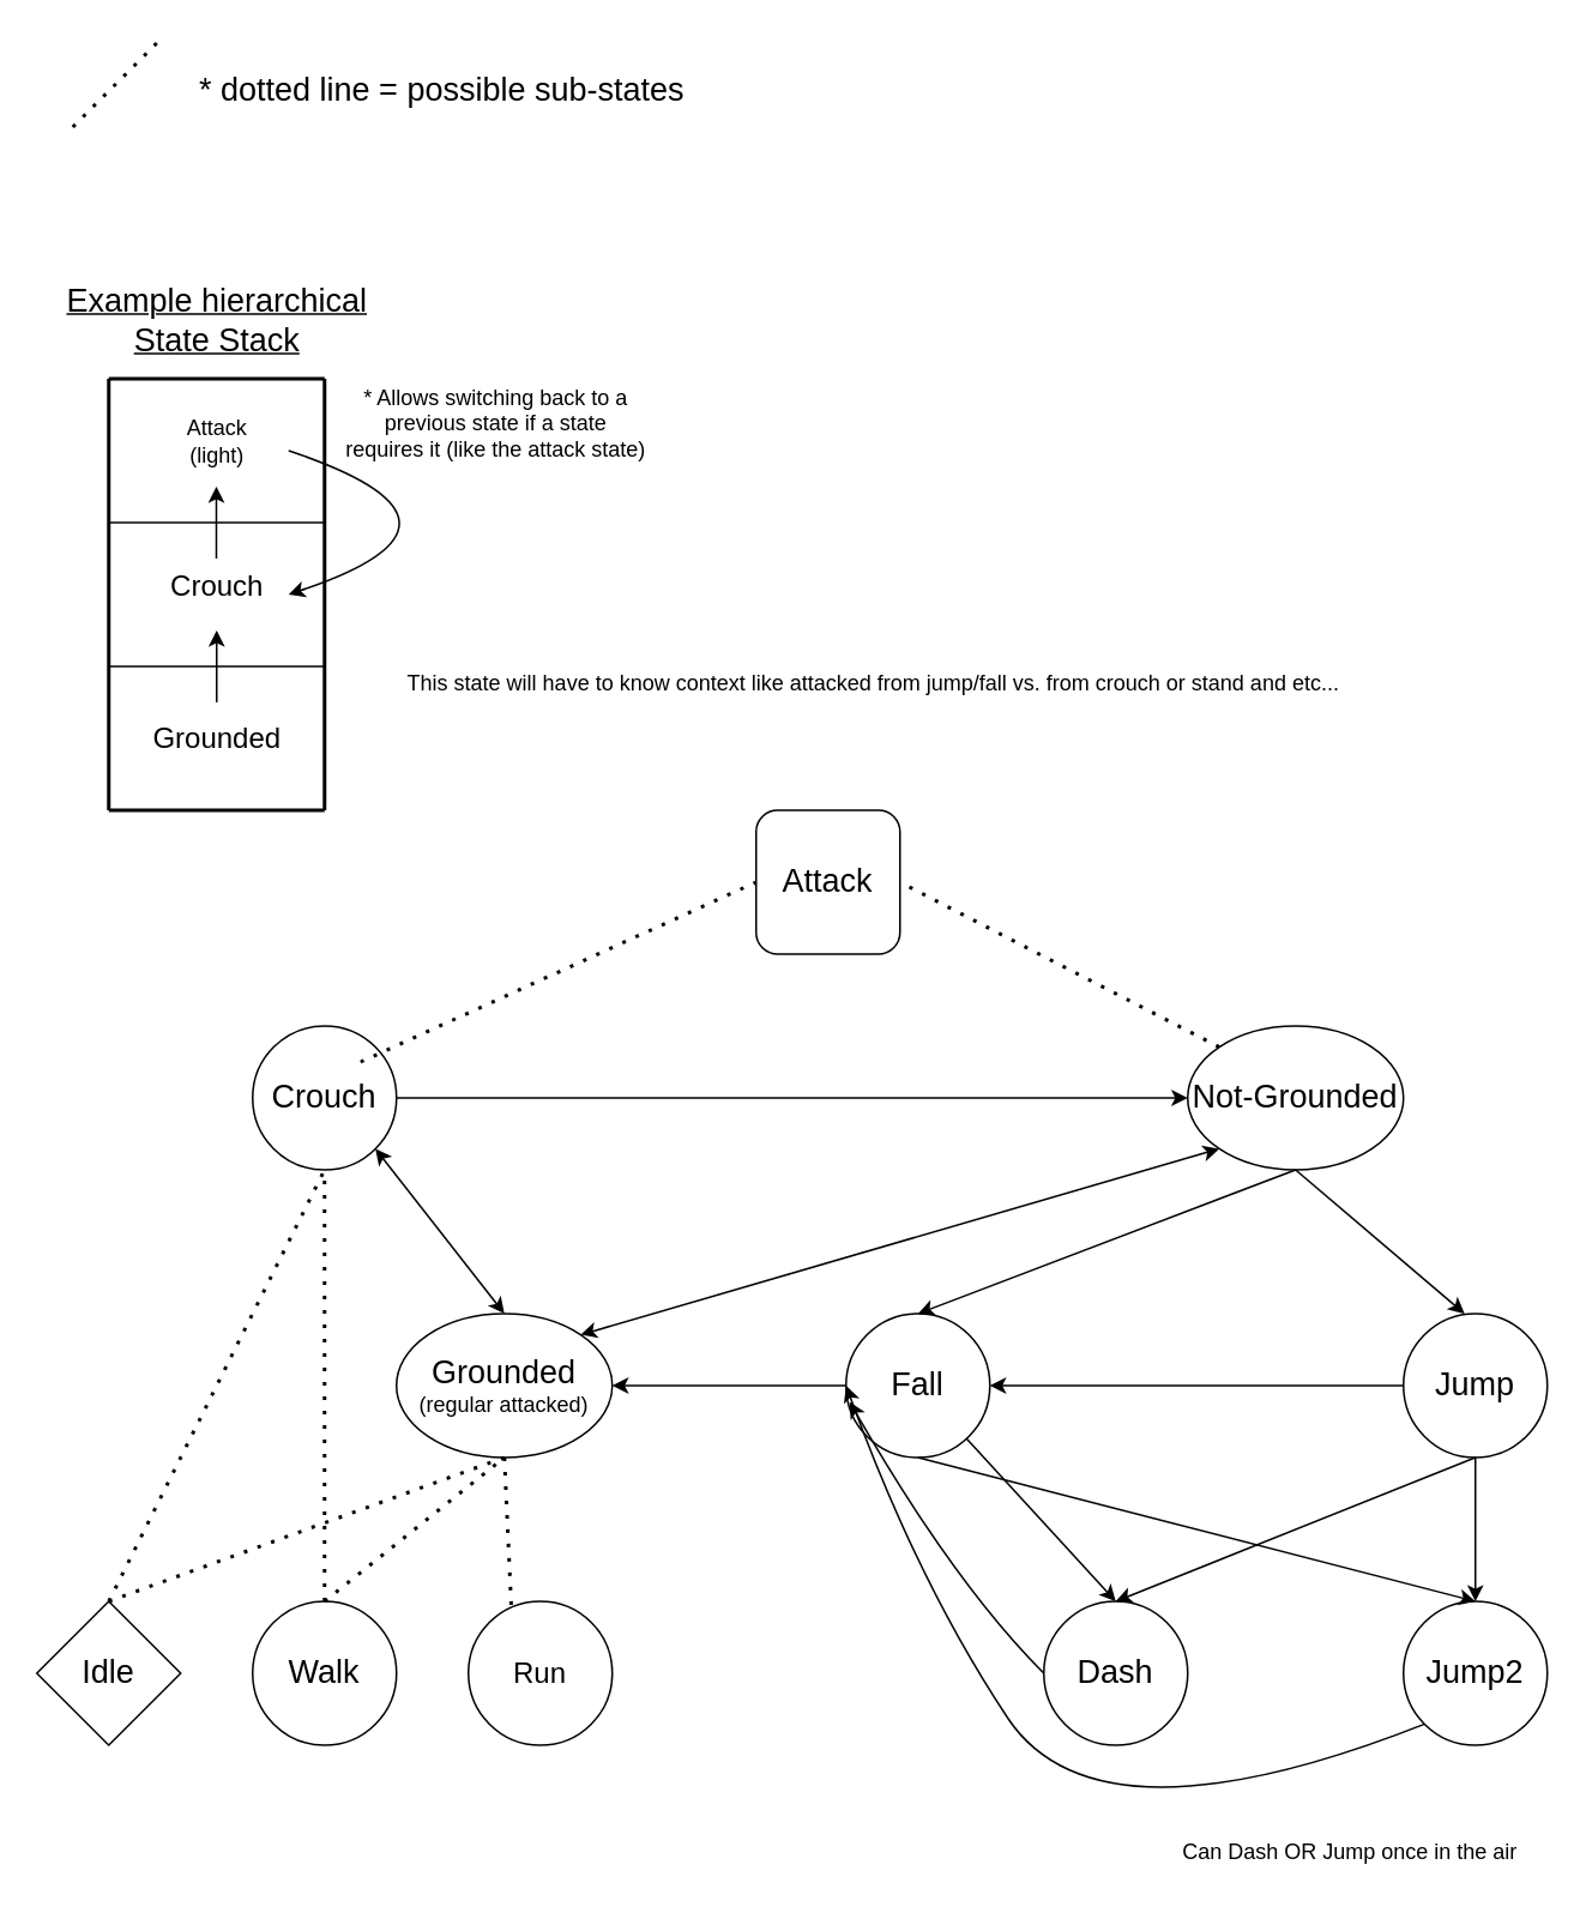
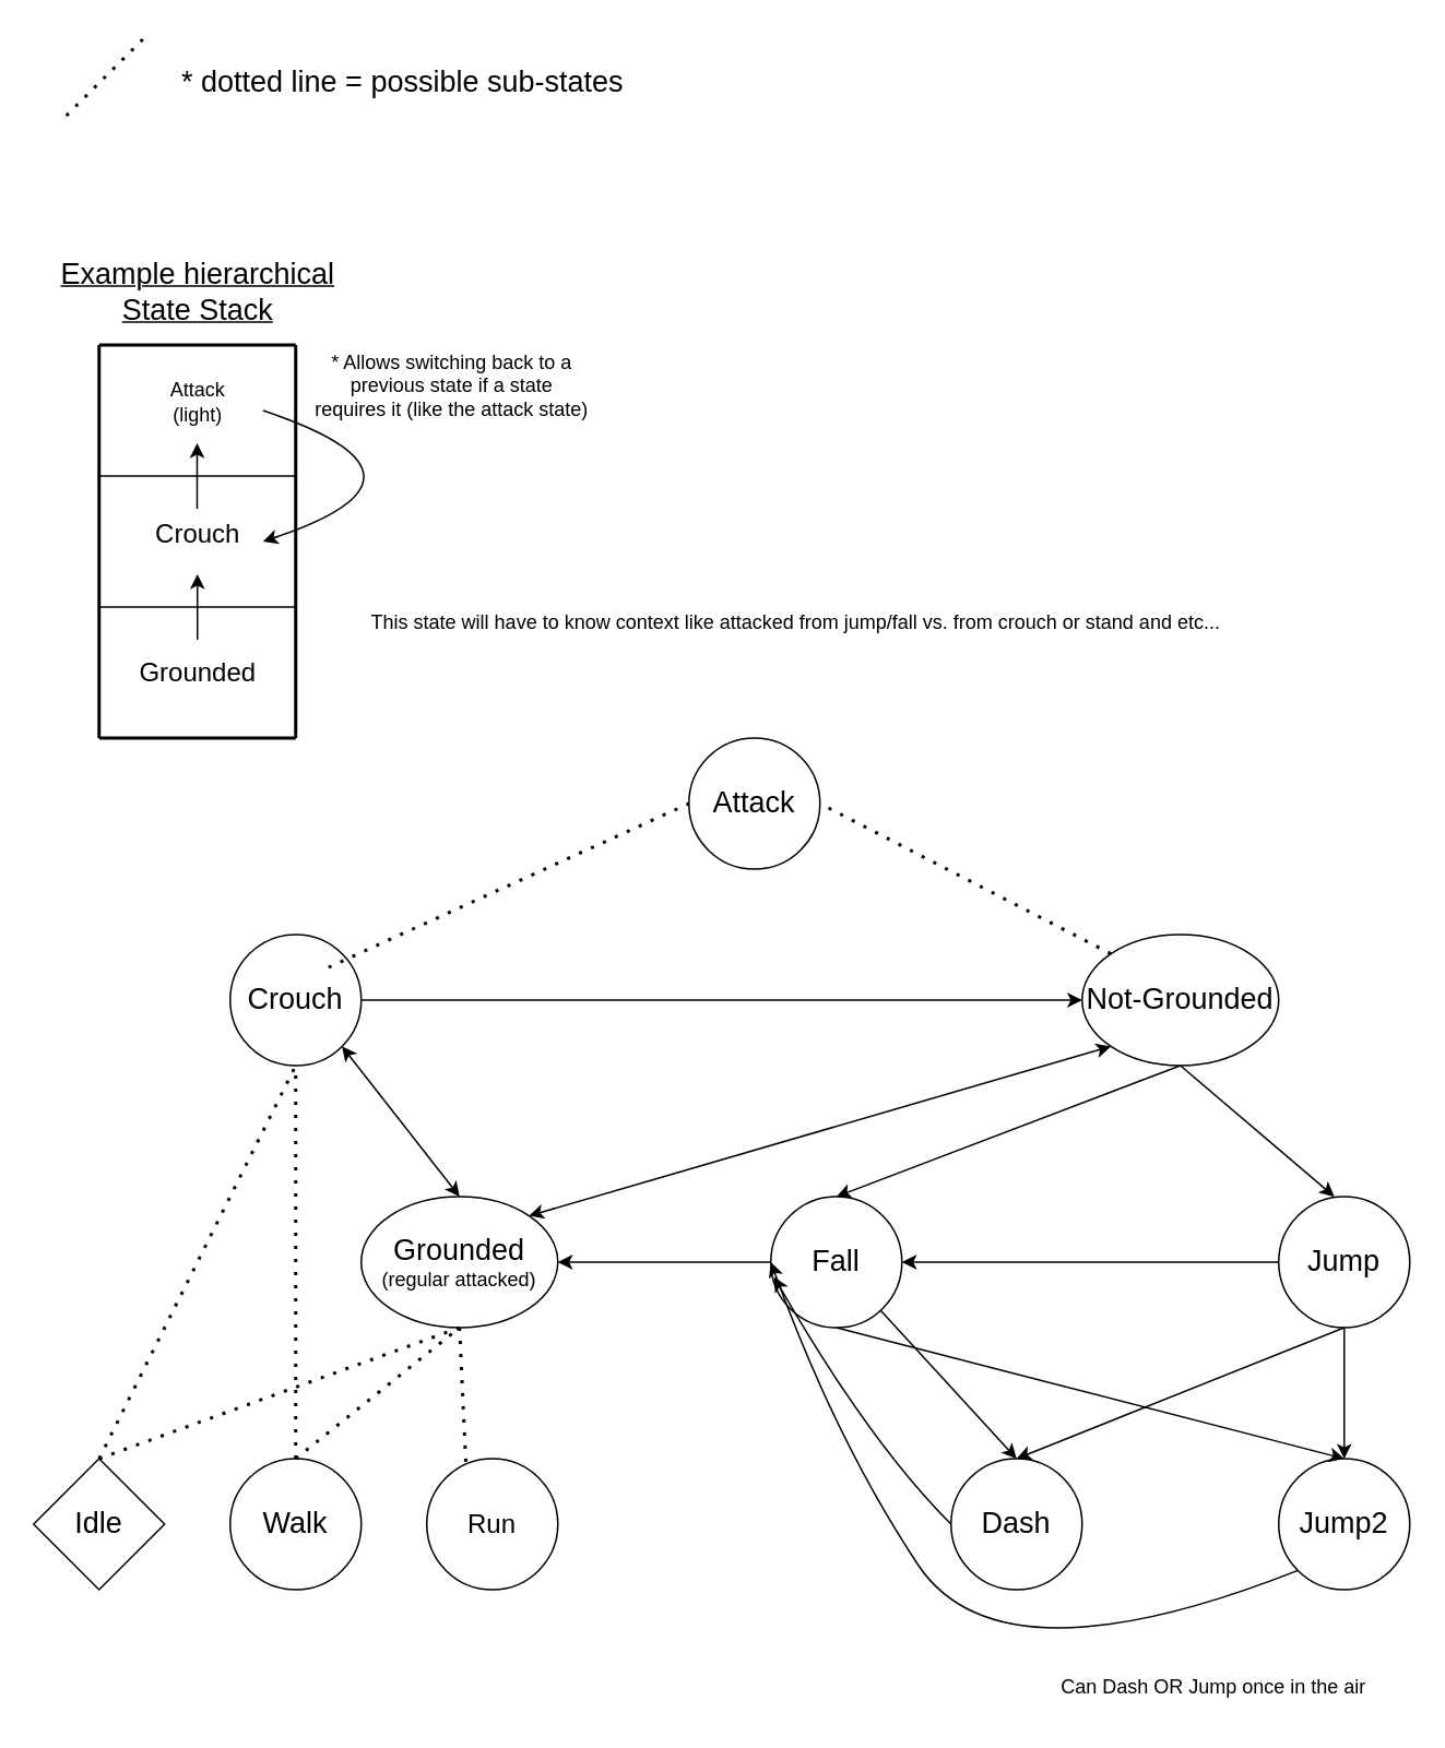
  <mxCell id="0" />
  <mxCell id="1" parent="0" />
  <mxCell id="2" value="" style="endArrow=none;dashed=1;html=1;dashPattern=1 3;strokeWidth=2;rounded=0;" parent="1" edge="1"><mxGeometry width="50" height="50" relative="1" as="geometry"><mxPoint x="40" y="70" as="sourcePoint" /><mxPoint x="90" y="20" as="targetPoint" /></mxGeometry></mxCell>
  <mxCell id="3" value="&lt;font style=&quot;font-size: 18px;&quot;&gt;* dotted line = possible sub-states&lt;/font&gt;" style="text;html=1;align=center;verticalAlign=middle;resizable=0;points=[];autosize=1;strokeColor=none;fillColor=none;" parent="1" vertex="1"><mxGeometry x="100" y="30" width="290" height="40" as="geometry" /></mxCell>
  <mxCell id="4" value="" style="endArrow=none;html=1;rounded=0;strokeWidth=2;" parent="1" edge="1"><mxGeometry width="50" height="50" relative="1" as="geometry"><mxPoint x="60" y="450" as="sourcePoint" /><mxPoint x="60" y="210" as="targetPoint" /></mxGeometry></mxCell>
  <mxCell id="5" value="" style="endArrow=none;html=1;rounded=0;fontStyle=0;strokeWidth=2;" parent="1" edge="1"><mxGeometry width="50" height="50" relative="1" as="geometry"><mxPoint x="60" y="450" as="sourcePoint" /><mxPoint x="180" y="450" as="targetPoint" /></mxGeometry></mxCell>
  <mxCell id="6" value="" style="endArrow=none;html=1;rounded=0;strokeWidth=2;" parent="1" edge="1"><mxGeometry width="50" height="50" relative="1" as="geometry"><mxPoint x="180" y="450" as="sourcePoint" /><mxPoint x="180" y="210" as="targetPoint" /></mxGeometry></mxCell>
  <mxCell id="7" value="" style="endArrow=none;html=1;rounded=0;" parent="1" edge="1"><mxGeometry width="50" height="50" relative="1" as="geometry"><mxPoint x="60" y="370" as="sourcePoint" /><mxPoint x="180" y="370" as="targetPoint" /></mxGeometry></mxCell>
  <mxCell id="8" value="" style="endArrow=none;html=1;rounded=0;" parent="1" edge="1"><mxGeometry width="50" height="50" relative="1" as="geometry"><mxPoint x="60" y="290" as="sourcePoint" /><mxPoint x="180" y="290" as="targetPoint" /></mxGeometry></mxCell>
  <mxCell id="9" value="&lt;u&gt;&lt;font style=&quot;font-size: 18px;&quot;&gt;Example hierarchical&lt;br&gt;State Stack&lt;/font&gt;&lt;/u&gt;" style="text;html=1;align=center;verticalAlign=middle;resizable=0;points=[];autosize=1;strokeColor=none;fillColor=none;" parent="1" vertex="1"><mxGeometry x="25" y="147.5" width="190" height="60" as="geometry" /></mxCell>
  <mxCell id="10" value="" style="endArrow=none;html=1;rounded=0;strokeWidth=2;" parent="1" edge="1"><mxGeometry width="50" height="50" relative="1" as="geometry"><mxPoint x="180" y="210" as="sourcePoint" /><mxPoint x="60" y="210" as="targetPoint" /></mxGeometry></mxCell>
  <mxCell id="11" value="" style="endArrow=classic;html=1;rounded=0;" parent="1" edge="1"><mxGeometry width="50" height="50" relative="1" as="geometry"><mxPoint x="120" y="390" as="sourcePoint" /><mxPoint x="120" y="350" as="targetPoint" /></mxGeometry></mxCell>
  <mxCell id="12" value="" style="endArrow=classic;html=1;rounded=0;" parent="1" edge="1"><mxGeometry width="50" height="50" relative="1" as="geometry"><mxPoint x="119.83" y="310" as="sourcePoint" /><mxPoint x="119.83" y="270" as="targetPoint" /></mxGeometry></mxCell>
  <mxCell id="13" value="&lt;font style=&quot;font-size: 16px;&quot;&gt;Grounded&lt;/font&gt;" style="text;html=1;align=center;verticalAlign=middle;resizable=0;points=[];autosize=1;strokeColor=none;fillColor=none;" parent="1" vertex="1"><mxGeometry x="75" y="395" width="90" height="30" as="geometry" /></mxCell>
  <mxCell id="14" value="Attack&lt;br&gt;(light)" style="text;html=1;align=center;verticalAlign=middle;resizable=0;points=[];autosize=1;strokeColor=none;fillColor=none;" parent="1" vertex="1"><mxGeometry x="90" y="225" width="60" height="40" as="geometry" /></mxCell>
  <mxCell id="15" value="" style="curved=1;endArrow=classic;html=1;rounded=0;" parent="1" edge="1"><mxGeometry width="50" height="50" relative="1" as="geometry"><mxPoint x="160" y="250" as="sourcePoint" /><mxPoint x="160" y="330" as="targetPoint" /><Array as="points"><mxPoint x="280" y="290" /></Array></mxGeometry></mxCell>
  <mxCell id="16" value="&lt;font style=&quot;font-size: 12px;&quot;&gt;* Allows switching back to a &lt;br&gt;previous state if a state &lt;br&gt;requires it (like the attack state)&lt;br&gt;&lt;/font&gt;" style="text;html=1;align=center;verticalAlign=middle;resizable=0;points=[];autosize=1;strokeColor=none;fillColor=none;" parent="1" vertex="1"><mxGeometry x="180" y="205" width="190" height="60" as="geometry" /></mxCell>
  <mxCell id="17" value="&lt;font style=&quot;font-size: 18px;&quot;&gt;Not-Grounded&lt;/font&gt;" style="ellipse;whiteSpace=wrap;html=1;" vertex="1" parent="1"><mxGeometry x="660" y="570" width="120" height="80" as="geometry" /></mxCell>
  <mxCell id="18" value="" style="endArrow=classic;startArrow=classic;html=1;rounded=0;exitX=1;exitY=0;exitDx=0;exitDy=0;entryX=0;entryY=1;entryDx=0;entryDy=0;" edge="1" parent="1" source="20" target="17"><mxGeometry width="50" height="50" relative="1" as="geometry"><mxPoint x="240" y="672.5" as="sourcePoint" /><mxPoint x="480" y="662.5" as="targetPoint" /></mxGeometry></mxCell>
  <mxCell id="19" value="&lt;font style=&quot;font-size: 18px;&quot;&gt;Crouch&lt;/font&gt;" style="ellipse;whiteSpace=wrap;html=1;" vertex="1" parent="1"><mxGeometry x="140" y="570" width="80" height="80" as="geometry" /></mxCell>
  <mxCell id="20" value="&lt;font style=&quot;font-size: 18px;&quot;&gt;Grounded&lt;/font&gt;&lt;br&gt;(regular attacked)" style="ellipse;whiteSpace=wrap;html=1;" vertex="1" parent="1"><mxGeometry x="220" y="730" width="120" height="80" as="geometry" /></mxCell>
  <mxCell id="21" value="" style="endArrow=classic;startArrow=classic;html=1;rounded=0;exitX=1;exitY=1;exitDx=0;exitDy=0;entryX=0.5;entryY=0;entryDx=0;entryDy=0;" edge="1" parent="1" source="19" target="20"><mxGeometry width="50" height="50" relative="1" as="geometry"><mxPoint x="230" y="682.5" as="sourcePoint" /><mxPoint x="750" y="682.5" as="targetPoint" /></mxGeometry></mxCell>
  <mxCell id="22" value="&lt;font style=&quot;font-size: 18px;&quot;&gt;Jump&lt;/font&gt;" style="ellipse;whiteSpace=wrap;html=1;" vertex="1" parent="1"><mxGeometry x="780" y="730" width="80" height="80" as="geometry" /></mxCell>
  <mxCell id="23" value="&lt;font style=&quot;font-size: 18px;&quot;&gt;Fall&lt;/font&gt;" style="ellipse;whiteSpace=wrap;html=1;" vertex="1" parent="1"><mxGeometry x="470" y="730" width="80" height="80" as="geometry" /></mxCell>
  <mxCell id="24" value="&lt;font style=&quot;font-size: 18px;&quot;&gt;Dash&lt;/font&gt;" style="ellipse;whiteSpace=wrap;html=1;" vertex="1" parent="1"><mxGeometry x="580" y="890" width="80" height="80" as="geometry" /></mxCell>
  <mxCell id="25" value="&lt;font style=&quot;font-size: 18px;&quot;&gt;Walk&lt;/font&gt;" style="ellipse;whiteSpace=wrap;html=1;" vertex="1" parent="1"><mxGeometry x="140" y="890" width="80" height="80" as="geometry" /></mxCell>
  <mxCell id="26" value="&lt;font style=&quot;font-size: 18px;&quot;&gt;Idle&lt;/font&gt;" style="rhombus;whiteSpace=wrap;html=1;" vertex="1" parent="1"><mxGeometry y="890" width="80" height="80" as="geometry" x="20" /></mxCell>
  <mxCell id="27" value="&lt;font size=&quot;3&quot;&gt;Run&lt;/font&gt;" style="ellipse;whiteSpace=wrap;html=1;" vertex="1" parent="1"><mxGeometry x="260" y="890" width="80" height="80" as="geometry" /></mxCell>
- <mxCell id="28" value="&lt;font style=&quot;font-size: 18px;&quot;&gt;Attack&lt;/font&gt;" style="whiteSpace=wrap;html=1;rounded=1;" vertex="1" parent="1"><mxGeometry x="420" y="450" width="80" height="80" as="geometry" /></mxCell>
+ <mxCell id="28" value="&lt;font style=&quot;font-size: 18px;&quot;&gt;Attack&lt;/font&gt;" style="ellipse;whiteSpace=wrap;html=1;" vertex="1" parent="1"><mxGeometry x="420" y="450" width="80" height="80" as="geometry" /></mxCell>
  <mxCell id="29" value="" style="endArrow=none;dashed=1;html=1;dashPattern=1 3;strokeWidth=2;rounded=0;exitX=0.5;exitY=0;exitDx=0;exitDy=0;entryX=0.5;entryY=1;entryDx=0;entryDy=0;" edge="1" parent="1" source="25" target="20"><mxGeometry width="50" height="50" relative="1" as="geometry"><mxPoint x="160" y="872.5" as="sourcePoint" /><mxPoint x="210" y="822.5" as="targetPoint" /></mxGeometry></mxCell>
  <mxCell id="30" value="" style="endArrow=none;dashed=1;html=1;dashPattern=1 3;strokeWidth=2;rounded=0;exitX=0.5;exitY=0;exitDx=0;exitDy=0;entryX=0.5;entryY=1;entryDx=0;entryDy=0;" edge="1" parent="1" source="26" target="19"><mxGeometry width="50" height="50" relative="1" as="geometry"><mxPoint x="110" y="872.5" as="sourcePoint" /><mxPoint x="100" y="832.5" as="targetPoint" /></mxGeometry></mxCell>
  <mxCell id="31" value="" style="endArrow=none;dashed=1;html=1;dashPattern=1 3;strokeWidth=2;rounded=0;exitX=0.5;exitY=0;exitDx=0;exitDy=0;entryX=0.5;entryY=1;entryDx=0;entryDy=0;" edge="1" parent="1" source="25" target="19"><mxGeometry width="50" height="50" relative="1" as="geometry"><mxPoint x="120" y="872.5" as="sourcePoint" /><mxPoint x="170" y="822.5" as="targetPoint" /></mxGeometry></mxCell>
  <mxCell id="32" value="" style="endArrow=none;dashed=1;html=1;dashPattern=1 3;strokeWidth=2;rounded=0;exitX=0.5;exitY=1;exitDx=0;exitDy=0;entryX=0.3;entryY=0.075;entryDx=0;entryDy=0;entryPerimeter=0;" edge="1" parent="1" source="20" target="27"><mxGeometry width="50" height="50" relative="1" as="geometry"><mxPoint x="290" y="942.5" as="sourcePoint" /><mxPoint x="340" y="892.5" as="targetPoint" /></mxGeometry></mxCell>
  <mxCell id="33" value="" style="endArrow=none;dashed=1;html=1;dashPattern=1 3;strokeWidth=2;rounded=0;exitX=0.5;exitY=0;exitDx=0;exitDy=0;entryX=0.5;entryY=1;entryDx=0;entryDy=0;" edge="1" parent="1" source="26" target="20"><mxGeometry width="50" height="50" relative="1" as="geometry"><mxPoint x="90" y="882.5" as="sourcePoint" /><mxPoint x="110" y="842.5" as="targetPoint" /></mxGeometry></mxCell>
  <mxCell id="34" value="" style="endArrow=none;dashed=1;html=1;dashPattern=1 3;strokeWidth=2;rounded=0;exitX=0.75;exitY=0.25;exitDx=0;exitDy=0;entryX=0;entryY=0.5;entryDx=0;entryDy=0;exitPerimeter=0;" edge="1" parent="1" source="19" target="28"><mxGeometry width="50" height="50" relative="1" as="geometry"><mxPoint x="222.426" y="644.216" as="sourcePoint" /><mxPoint x="130" y="762.5" as="targetPoint" /></mxGeometry></mxCell>
  <mxCell id="35" value="" style="endArrow=none;dashed=1;html=1;dashPattern=1 3;strokeWidth=2;rounded=0;exitX=0;exitY=0;exitDx=0;exitDy=0;entryX=1;entryY=0.5;entryDx=0;entryDy=0;" edge="1" parent="1" source="17" target="28"><mxGeometry width="50" height="50" relative="1" as="geometry"><mxPoint x="232" y="654.5" as="sourcePoint" /><mxPoint x="425" y="560.5" as="targetPoint" /></mxGeometry></mxCell>
  <mxCell id="36" value="&lt;font style=&quot;font-size: 18px;&quot;&gt;Jump2&lt;/font&gt;" style="ellipse;whiteSpace=wrap;html=1;" vertex="1" parent="1"><mxGeometry x="780" y="890" width="80" height="80" as="geometry" /></mxCell>
  <mxCell id="37" value="" style="endArrow=classic;html=1;rounded=0;entryX=0.5;entryY=0;entryDx=0;entryDy=0;" edge="1" parent="1" source="23" target="24"><mxGeometry width="50" height="50" relative="1" as="geometry"><mxPoint x="660" y="882.5" as="sourcePoint" /><mxPoint x="660" y="903.211" as="targetPoint" /></mxGeometry></mxCell>
  <mxCell id="38" value="" style="endArrow=classic;html=1;rounded=0;entryX=0.5;entryY=0;entryDx=0;entryDy=0;exitX=0.5;exitY=1;exitDx=0;exitDy=0;" edge="1" parent="1" source="22" target="36"><mxGeometry width="50" height="50" relative="1" as="geometry"><mxPoint x="670" y="842.5" as="sourcePoint" /><mxPoint x="670" y="922.5" as="targetPoint" /></mxGeometry></mxCell>
  <mxCell id="39" value="" style="endArrow=classic;html=1;rounded=0;entryX=0.5;entryY=0;entryDx=0;entryDy=0;exitX=0.5;exitY=1;exitDx=0;exitDy=0;" edge="1" parent="1" source="22" target="24"><mxGeometry width="50" height="50" relative="1" as="geometry"><mxPoint x="830" y="842.5" as="sourcePoint" /><mxPoint x="830" y="922.5" as="targetPoint" /></mxGeometry></mxCell>
  <mxCell id="40" value="" style="endArrow=classic;html=1;rounded=0;entryX=0.5;entryY=0;entryDx=0;entryDy=0;exitX=0.5;exitY=1;exitDx=0;exitDy=0;" edge="1" parent="1" source="23" target="36"><mxGeometry width="50" height="50" relative="1" as="geometry"><mxPoint x="830" y="842.5" as="sourcePoint" /><mxPoint x="670" y="922.5" as="targetPoint" /></mxGeometry></mxCell>
  <mxCell id="41" value="" style="endArrow=classic;html=1;rounded=0;exitX=0.5;exitY=1;exitDx=0;exitDy=0;entryX=0.5;entryY=0;entryDx=0;entryDy=0;" edge="1" parent="1" source="17" target="23"><mxGeometry width="50" height="50" relative="1" as="geometry"><mxPoint x="440" y="772.5" as="sourcePoint" /><mxPoint x="660" y="752.5" as="targetPoint" /></mxGeometry></mxCell>
  <mxCell id="42" value="" style="endArrow=classic;html=1;rounded=0;exitX=0.5;exitY=1;exitDx=0;exitDy=0;entryX=0.425;entryY=0;entryDx=0;entryDy=0;entryPerimeter=0;" edge="1" parent="1" source="17" target="22"><mxGeometry width="50" height="50" relative="1" as="geometry"><mxPoint x="750" y="722.5" as="sourcePoint" /><mxPoint x="670" y="762.5" as="targetPoint" /></mxGeometry></mxCell>
  <mxCell id="43" value="" style="endArrow=classic;html=1;rounded=0;exitX=0;exitY=0.5;exitDx=0;exitDy=0;entryX=1;entryY=0.5;entryDx=0;entryDy=0;" edge="1" parent="1" source="22" target="23"><mxGeometry width="50" height="50" relative="1" as="geometry"><mxPoint x="750" y="722.5" as="sourcePoint" /><mxPoint x="824" y="762.5" as="targetPoint" /></mxGeometry></mxCell>
  <mxCell id="44" value="" style="curved=1;endArrow=classic;html=1;rounded=0;exitX=0;exitY=0.5;exitDx=0;exitDy=0;entryX=0.025;entryY=0.613;entryDx=0;entryDy=0;entryPerimeter=0;" edge="1" parent="1" source="24" target="23"><mxGeometry width="50" height="50" relative="1" as="geometry"><mxPoint x="510.299" y="913.694" as="sourcePoint" /><mxPoint x="480" y="792.5" as="targetPoint" /><Array as="points"><mxPoint x="530" y="880" /></Array></mxGeometry></mxCell>
  <mxCell id="45" value="" style="curved=1;endArrow=classic;html=1;rounded=0;exitX=0;exitY=1;exitDx=0;exitDy=0;entryX=0;entryY=0.5;entryDx=0;entryDy=0;" edge="1" parent="1" source="36" target="23"><mxGeometry width="50" height="50" relative="1" as="geometry"><mxPoint x="630" y="962.5" as="sourcePoint" /><mxPoint x="640" y="829.5" as="targetPoint" /><Array as="points"><mxPoint x="610" y="1030" /><mxPoint x="510" y="880" /></Array></mxGeometry></mxCell>
  <mxCell id="46" value="" style="endArrow=classic;html=1;rounded=0;entryX=1;entryY=0.5;entryDx=0;entryDy=0;exitX=0;exitY=0.5;exitDx=0;exitDy=0;" edge="1" parent="1" source="23" target="20"><mxGeometry width="50" height="50" relative="1" as="geometry"><mxPoint x="670" y="842.5" as="sourcePoint" /><mxPoint x="222.426" y="700.784" as="targetPoint" /></mxGeometry></mxCell>
- <mxCell id="47" value="Can Dash OR Jump once in the air" style="text;html=1;align=center;verticalAlign=middle;resizable=0;points=[];autosize=1;strokeColor=none;fillColor=none;" vertex="1" parent="1"><mxGeometry x="645" y="1015" width="210" height="30" as="geometry" /></mxCell>
+ <mxCell id="47" value="Can Dash OR Jump once in the air" style="text;html=1;align=center;verticalAlign=middle;resizable=0;points=[];autosize=1;strokeColor=none;fillColor=none;" vertex="1" parent="1"><mxGeometry x="635" y="1015" width="210" height="30" as="geometry" /></mxCell>
  <mxCell id="48" value="This state will have to know context like attacked from jump/fall vs. from crouch or stand and etc..." style="text;html=1;align=center;verticalAlign=middle;resizable=0;points=[];autosize=1;strokeColor=none;fillColor=none;" vertex="1" parent="1"><mxGeometry x="210" y="365" width="550" height="30" as="geometry" /></mxCell>
  <mxCell id="49" value="&lt;font style=&quot;font-size: 16px;&quot;&gt;Crouch&lt;/font&gt;" style="text;html=1;align=center;verticalAlign=middle;resizable=0;points=[];autosize=1;strokeColor=none;fillColor=none;" vertex="1" parent="1"><mxGeometry x="80" y="310" width="80" height="30" as="geometry" /></mxCell>
  <mxCell id="50" value="" style="endArrow=classic;html=1;rounded=0;exitX=1;exitY=0.5;exitDx=0;exitDy=0;entryX=0;entryY=0.5;entryDx=0;entryDy=0;" edge="1" parent="1" source="19" target="17"><mxGeometry width="50" height="50" relative="1" as="geometry"><mxPoint x="530" y="660" as="sourcePoint" /><mxPoint x="580" y="610" as="targetPoint" /></mxGeometry></mxCell>
